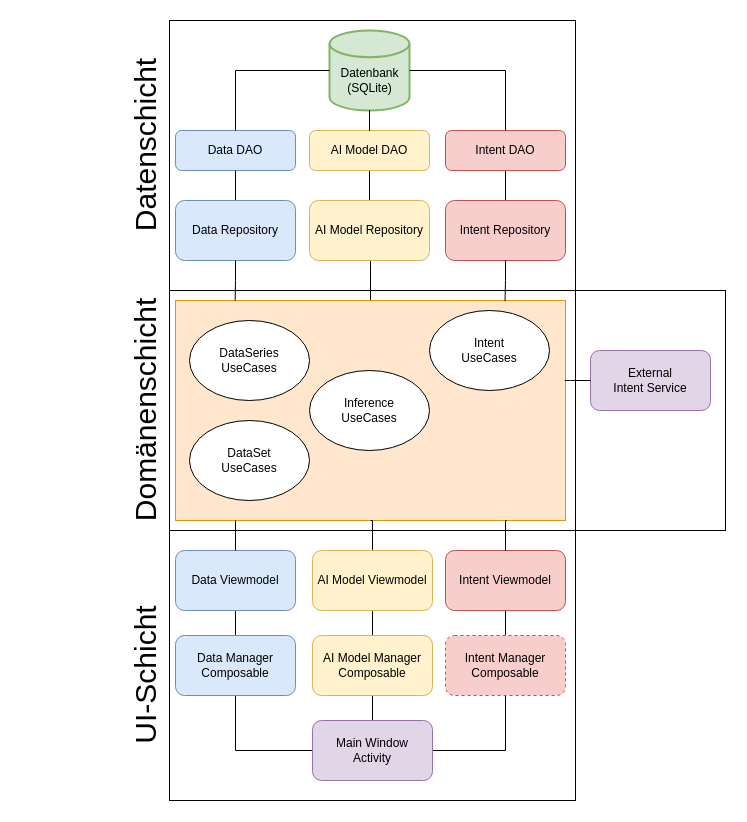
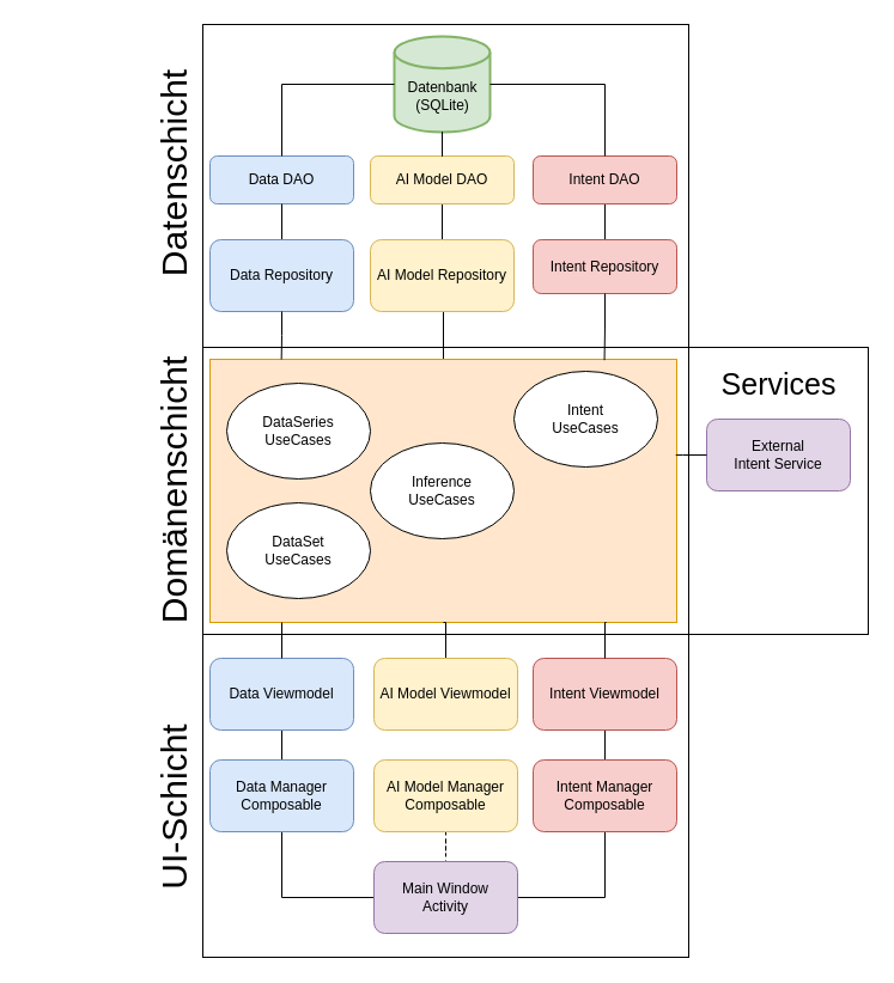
  <mxCell id="0" />
  <mxCell id="1" parent="0" />
  <mxCell id="2" value="" style="rounded=0;whiteSpace=wrap;html=1;" vertex="1" parent="1"><mxGeometry x="169" y="290" width="406" height="240" as="geometry" /></mxCell>
  <mxCell id="3" value="" style="rounded=0;whiteSpace=wrap;html=1;" vertex="1" parent="1"><mxGeometry x="169" y="20" width="406" height="270" as="geometry" /></mxCell>
  <mxCell id="4" value="&lt;font style=&quot;font-size: 30px;&quot;&gt;Datenschicht&lt;/font&gt;" style="text;html=1;align=center;verticalAlign=middle;resizable=0;points=[];autosize=1;strokeColor=none;fillColor=none;rotation=-90;" vertex="1" parent="1"><mxGeometry x="45" y="120" width="200" height="50" as="geometry" /></mxCell>
  <mxCell id="5" value="" style="strokeWidth=2;html=1;shape=mxgraph.flowchart.database;whiteSpace=wrap;fillColor=#d5e8d4;strokeColor=#82b366;" vertex="1" parent="1"><mxGeometry x="329" y="30" width="80" height="80" as="geometry" /></mxCell>
  <mxCell id="6" value="&lt;div&gt;Datenbank&lt;/div&gt;&lt;div&gt;(SQLite)&lt;br&gt;&lt;/div&gt;" style="text;html=1;align=center;verticalAlign=middle;resizable=0;points=[];autosize=1;strokeColor=none;fillColor=none;" vertex="1" parent="1"><mxGeometry x="329" y="60" width="80" height="40" as="geometry" /></mxCell>
  <mxCell id="7" value="Data DAO" style="rounded=1;whiteSpace=wrap;html=1;fillColor=#dae8fc;strokeColor=#6c8ebf;" vertex="1" parent="1"><mxGeometry x="175" y="130" width="120" height="40" as="geometry" /></mxCell>
  <mxCell id="8" style="edgeStyle=orthogonalEdgeStyle;rounded=0;orthogonalLoop=1;jettySize=auto;html=1;endArrow=none;endFill=0;" edge="1" parent="1" source="9" target="7"><mxGeometry relative="1" as="geometry" /></mxCell>
  <mxCell id="9" value="Data Repository" style="rounded=1;whiteSpace=wrap;html=1;fillColor=#dae8fc;strokeColor=#6c8ebf;" vertex="1" parent="1"><mxGeometry x="175" y="200" width="120" height="60" as="geometry" /></mxCell>
  <mxCell id="10" style="edgeStyle=orthogonalEdgeStyle;rounded=0;orthogonalLoop=1;jettySize=auto;html=1;endArrow=none;endFill=0;" edge="1" parent="1" source="12" target="15"><mxGeometry relative="1" as="geometry" /></mxCell>
  <mxCell id="11" style="edgeStyle=orthogonalEdgeStyle;rounded=0;orthogonalLoop=1;jettySize=auto;html=1;entryX=0.5;entryY=0;entryDx=0;entryDy=0;endArrow=none;endFill=0;" edge="1" parent="1" source="12" target="20"><mxGeometry relative="1" as="geometry"><Array as="points"><mxPoint x="369" y="300" /></Array></mxGeometry></mxCell>
  <mxCell id="12" value="AI Model Repository" style="rounded=1;whiteSpace=wrap;html=1;fillColor=#fff2cc;strokeColor=#d6b656;" vertex="1" parent="1"><mxGeometry x="309" y="200" width="120" height="60" as="geometry" /></mxCell>
  <mxCell id="13" style="edgeStyle=orthogonalEdgeStyle;rounded=0;orthogonalLoop=1;jettySize=auto;html=1;endArrow=none;endFill=0;" edge="1" parent="1" source="14" target="16"><mxGeometry relative="1" as="geometry" /></mxCell>
- <mxCell id="14" value="Intent Repository" style="rounded=1;whiteSpace=wrap;html=1;fillColor=#f8cecc;strokeColor=#b85450;" vertex="1" parent="1"><mxGeometry x="445" y="200" width="120" height="60" as="geometry" /></mxCell>
+ <mxCell id="14" value="Intent Repository" style="rounded=1;whiteSpace=wrap;html=1;fillColor=#f8cecc;strokeColor=#b85450;" vertex="1" parent="1"><mxGeometry x="445" y="200" width="120" height="45" as="geometry" /></mxCell>
  <mxCell id="15" value="AI Model DAO" style="rounded=1;whiteSpace=wrap;html=1;fillColor=#fff2cc;strokeColor=#d6b656;" vertex="1" parent="1"><mxGeometry x="309" y="130" width="120" height="40" as="geometry" /></mxCell>
  <mxCell id="16" value="Intent DAO" style="rounded=1;whiteSpace=wrap;html=1;fillColor=#f8cecc;strokeColor=#b85450;" vertex="1" parent="1"><mxGeometry x="445" y="130" width="120" height="40" as="geometry" /></mxCell>
  <mxCell id="17" style="edgeStyle=orthogonalEdgeStyle;rounded=0;orthogonalLoop=1;jettySize=auto;html=1;entryX=0.5;entryY=1;entryDx=0;entryDy=0;entryPerimeter=0;endArrow=none;endFill=0;" edge="1" parent="1" source="15" target="5"><mxGeometry relative="1" as="geometry" /></mxCell>
  <mxCell id="18" style="edgeStyle=orthogonalEdgeStyle;rounded=0;orthogonalLoop=1;jettySize=auto;html=1;entryX=0;entryY=0.5;entryDx=0;entryDy=0;entryPerimeter=0;endArrow=none;endFill=0;" edge="1" parent="1" source="7" target="5"><mxGeometry relative="1" as="geometry"><mxPoint x="295" y="75" as="targetPoint" /><Array as="points"><mxPoint x="235" y="70" /></Array></mxGeometry></mxCell>
  <mxCell id="19" style="edgeStyle=orthogonalEdgeStyle;rounded=0;orthogonalLoop=1;jettySize=auto;html=1;entryX=1;entryY=0.5;entryDx=0;entryDy=0;entryPerimeter=0;endArrow=none;endFill=0;" edge="1" parent="1" source="16" target="5"><mxGeometry relative="1" as="geometry"><Array as="points"><mxPoint x="505" y="70" /></Array></mxGeometry></mxCell>
  <mxCell id="20" value="" style="rounded=0;whiteSpace=wrap;html=1;fillColor=#ffe6cc;strokeColor=#d79b00;" vertex="1" parent="1"><mxGeometry x="175" y="300" width="390" height="220" as="geometry" /></mxCell>
  <mxCell id="21" value="&lt;font style=&quot;font-size: 30px;&quot;&gt;Domänenschicht&lt;/font&gt;" style="text;html=1;align=center;verticalAlign=middle;resizable=0;points=[];autosize=1;strokeColor=none;fillColor=none;rotation=-90;" vertex="1" parent="1"><mxGeometry x="20" y="385" width="250" height="50" as="geometry" /></mxCell>
  <mxCell id="22" value="" style="rounded=0;whiteSpace=wrap;html=1;" vertex="1" parent="1"><mxGeometry x="169" y="530" width="406" height="270" as="geometry" /></mxCell>
  <mxCell id="23" value="&lt;font style=&quot;font-size: 30px;&quot;&gt;UI-Schicht&lt;/font&gt;" style="text;html=1;align=center;verticalAlign=middle;resizable=0;points=[];autosize=1;strokeColor=none;fillColor=none;rotation=-90;" vertex="1" parent="1"><mxGeometry x="65" y="650" width="160" height="50" as="geometry" /></mxCell>
  <mxCell id="24" value="&lt;div&gt;DataSeries&lt;/div&gt;&lt;div&gt;UseCases&lt;/div&gt;" style="ellipse;whiteSpace=wrap;html=1;" vertex="1" parent="1"><mxGeometry x="189" y="320" width="120" height="80" as="geometry" /></mxCell>
  <mxCell id="25" value="&lt;div&gt;DataSet&lt;/div&gt;&lt;div&gt;UseCases&lt;/div&gt;" style="ellipse;whiteSpace=wrap;html=1;" vertex="1" parent="1"><mxGeometry x="189" y="420" width="120" height="80" as="geometry" /></mxCell>
  <mxCell id="26" value="&lt;div&gt;Inference&lt;/div&gt;&lt;div&gt;UseCases&lt;/div&gt;" style="ellipse;whiteSpace=wrap;html=1;" vertex="1" parent="1"><mxGeometry x="309" y="370" width="120" height="80" as="geometry" /></mxCell>
  <mxCell id="27" value="&lt;div&gt;Intent&lt;/div&gt;&lt;div&gt;UseCases&lt;/div&gt;" style="ellipse;whiteSpace=wrap;html=1;" vertex="1" parent="1"><mxGeometry x="429" y="310" width="120" height="80" as="geometry" /></mxCell>
  <mxCell id="28" style="edgeStyle=orthogonalEdgeStyle;rounded=0;orthogonalLoop=1;jettySize=auto;html=1;endArrow=none;endFill=0;" edge="1" parent="1" source="29" target="40"><mxGeometry relative="1" as="geometry" /></mxCell>
  <mxCell id="29" value="Data Viewmodel" style="rounded=1;whiteSpace=wrap;html=1;fillColor=#dae8fc;strokeColor=#6c8ebf;" vertex="1" parent="1"><mxGeometry x="175" y="550" width="120" height="60" as="geometry" /></mxCell>
  <mxCell id="30" style="edgeStyle=orthogonalEdgeStyle;rounded=0;orthogonalLoop=1;jettySize=auto;html=1;entryX=0.5;entryY=1;entryDx=0;entryDy=0;endArrow=none;endFill=0;" edge="1" parent="1" source="32" target="20"><mxGeometry relative="1" as="geometry"><Array as="points"><mxPoint x="372" y="520" /></Array></mxGeometry></mxCell>
- <mxCell id="31" style="edgeStyle=orthogonalEdgeStyle;rounded=0;orthogonalLoop=1;jettySize=auto;html=1;endArrow=none;endFill=0;" edge="1" parent="1" source="32" target="42"><mxGeometry relative="1" as="geometry" /></mxCell>
  <mxCell id="32" value="AI Model Viewmodel" style="rounded=1;whiteSpace=wrap;html=1;fillColor=#fff2cc;strokeColor=#d6b656;" vertex="1" parent="1"><mxGeometry x="312" y="550" width="120" height="60" as="geometry" /></mxCell>
  <mxCell id="33" style="edgeStyle=orthogonalEdgeStyle;rounded=0;orthogonalLoop=1;jettySize=auto;html=1;endArrow=none;endFill=0;" edge="1" parent="1" source="34" target="44"><mxGeometry relative="1" as="geometry" /></mxCell>
  <mxCell id="34" value="Intent Viewmodel" style="rounded=1;whiteSpace=wrap;html=1;fillColor=#f8cecc;strokeColor=#b85450;" vertex="1" parent="1"><mxGeometry x="445" y="550" width="120" height="60" as="geometry" /></mxCell>
  <mxCell id="35" style="edgeStyle=orthogonalEdgeStyle;rounded=0;orthogonalLoop=1;jettySize=auto;html=1;endArrow=none;endFill=0;" edge="1" parent="1" source="29"><mxGeometry relative="1" as="geometry"><mxPoint x="235" y="520" as="targetPoint" /></mxGeometry></mxCell>
  <mxCell id="36" style="edgeStyle=orthogonalEdgeStyle;rounded=0;orthogonalLoop=1;jettySize=auto;html=1;entryX=0.849;entryY=1;entryDx=0;entryDy=0;entryPerimeter=0;endArrow=none;endFill=0;" edge="1" parent="1" source="34" target="20"><mxGeometry relative="1" as="geometry"><Array as="points"><mxPoint x="505" y="520" /></Array></mxGeometry></mxCell>
  <mxCell id="37" style="edgeStyle=orthogonalEdgeStyle;rounded=0;orthogonalLoop=1;jettySize=auto;html=1;entryX=0.845;entryY=0.003;entryDx=0;entryDy=0;entryPerimeter=0;endArrow=none;endFill=0;" edge="1" parent="1" source="14" target="20"><mxGeometry relative="1" as="geometry" /></mxCell>
  <mxCell id="38" style="edgeStyle=orthogonalEdgeStyle;rounded=0;orthogonalLoop=1;jettySize=auto;html=1;entryX=0.153;entryY=0;entryDx=0;entryDy=0;entryPerimeter=0;endArrow=none;endFill=0;" edge="1" parent="1" source="9" target="20"><mxGeometry relative="1" as="geometry" /></mxCell>
  <mxCell id="39" style="edgeStyle=orthogonalEdgeStyle;rounded=0;orthogonalLoop=1;jettySize=auto;html=1;entryX=0;entryY=0.5;entryDx=0;entryDy=0;endArrow=none;endFill=0;" edge="1" parent="1" source="40" target="45"><mxGeometry relative="1" as="geometry"><Array as="points"><mxPoint x="235" y="750" /></Array></mxGeometry></mxCell>
  <mxCell id="40" value="&lt;div&gt;Data Manager &lt;br&gt;&lt;/div&gt;&lt;div&gt;Composable&lt;br&gt;&lt;/div&gt;" style="rounded=1;whiteSpace=wrap;html=1;fillColor=#dae8fc;strokeColor=#6c8ebf;" vertex="1" parent="1"><mxGeometry x="175" y="635" width="120" height="60" as="geometry" /></mxCell>
- <mxCell id="41" style="edgeStyle=orthogonalEdgeStyle;rounded=0;orthogonalLoop=1;jettySize=auto;html=1;entryX=0.5;entryY=0;entryDx=0;entryDy=0;endArrow=none;endFill=0;" edge="1" parent="1" source="42" target="45"><mxGeometry relative="1" as="geometry" /></mxCell>
+ <mxCell id="41" style="edgeStyle=orthogonalEdgeStyle;rounded=0;orthogonalLoop=1;jettySize=auto;html=1;entryX=0.5;entryY=0;entryDx=0;entryDy=0;endArrow=none;endFill=0;dashed=1;" edge="1" parent="1" source="42" target="45"><mxGeometry relative="1" as="geometry" /></mxCell>
  <mxCell id="42" value="&lt;div&gt;AI Model Manager&lt;/div&gt;&lt;div&gt;Composable&lt;br&gt;&lt;/div&gt;" style="rounded=1;whiteSpace=wrap;html=1;fillColor=#fff2cc;strokeColor=#d6b656;" vertex="1" parent="1"><mxGeometry x="312" y="635" width="120" height="60" as="geometry" /></mxCell>
  <mxCell id="43" style="edgeStyle=orthogonalEdgeStyle;rounded=0;orthogonalLoop=1;jettySize=auto;html=1;entryX=1;entryY=0.5;entryDx=0;entryDy=0;endArrow=none;endFill=0;" edge="1" parent="1" source="44" target="45"><mxGeometry relative="1" as="geometry"><Array as="points"><mxPoint x="505" y="750" /></Array></mxGeometry></mxCell>
- <mxCell id="44" value="&lt;div&gt;Intent Manager&lt;/div&gt;&lt;div&gt;Composable&lt;br&gt;&lt;/div&gt;" style="rounded=1;whiteSpace=wrap;html=1;fillColor=#f8cecc;strokeColor=#b85450;dashed=1;" vertex="1" parent="1"><mxGeometry x="445" y="635" width="120" height="60" as="geometry" /></mxCell>
+ <mxCell id="44" value="&lt;div&gt;Intent Manager&lt;/div&gt;&lt;div&gt;Composable&lt;br&gt;&lt;/div&gt;" style="rounded=1;whiteSpace=wrap;html=1;fillColor=#f8cecc;strokeColor=#b85450;" vertex="1" parent="1"><mxGeometry x="445" y="635" width="120" height="60" as="geometry" /></mxCell>
  <mxCell id="45" value="&lt;div&gt;Main Window&lt;/div&gt;&lt;div&gt;Activity&lt;br&gt;&lt;/div&gt;" style="rounded=1;whiteSpace=wrap;html=1;fillColor=#e1d5e7;strokeColor=#9673a6;" vertex="1" parent="1"><mxGeometry x="312" y="720" width="120" height="60" as="geometry" /></mxCell>
  <mxCell id="46" value="" style="rounded=0;whiteSpace=wrap;html=1;" vertex="1" parent="1"><mxGeometry x="575" y="290" width="150" height="240" as="geometry" /></mxCell>
  <mxCell id="47" value="&lt;div&gt;External&lt;/div&gt;&lt;div&gt;Intent Service&lt;/div&gt;" style="rounded=1;whiteSpace=wrap;html=1;fillColor=#e1d5e7;strokeColor=#9673a6;" vertex="1" parent="1"><mxGeometry x="590" y="350" width="120" height="60" as="geometry" /></mxCell>
+ <mxCell id="48" value="&lt;font style=&quot;font-size: 25px;&quot;&gt;Services&lt;/font&gt;" style="text;html=1;align=center;verticalAlign=middle;resizable=0;points=[];autosize=1;strokeColor=none;fillColor=none;" vertex="1" parent="1"><mxGeometry x="590" y="300" width="120" height="40" as="geometry" /></mxCell>
  <mxCell id="49" style="edgeStyle=orthogonalEdgeStyle;rounded=0;orthogonalLoop=1;jettySize=auto;html=1;entryX=0.998;entryY=0.364;entryDx=0;entryDy=0;entryPerimeter=0;endArrow=none;endFill=0;" edge="1" parent="1" source="47" target="20"><mxGeometry relative="1" as="geometry" /></mxCell>
